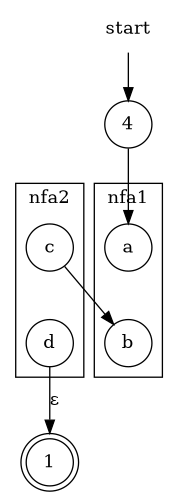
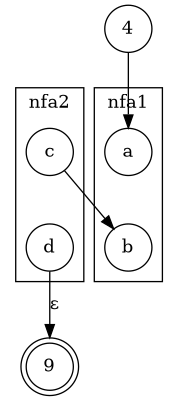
  digraph {
    rankdir=TB
    node [shape=circle]
    c
    d
    a
    b
-   1 [shape=doublecircle]
-   start [shape=none]
+   1 [shape=doublecircle label=9]
    n7 [label=4]
    subgraph cluster_1 {
      label=nfa2
      c
      d
    }
    subgraph cluster_2 {
      label=nfa1
      a
      b
    }
    c -> d [style=invis]
    c -> b
    d -> 1 [label="&epsilon;"]
    a -> b [style=invis]
-   start -> n7
    n7 -> a
  }
